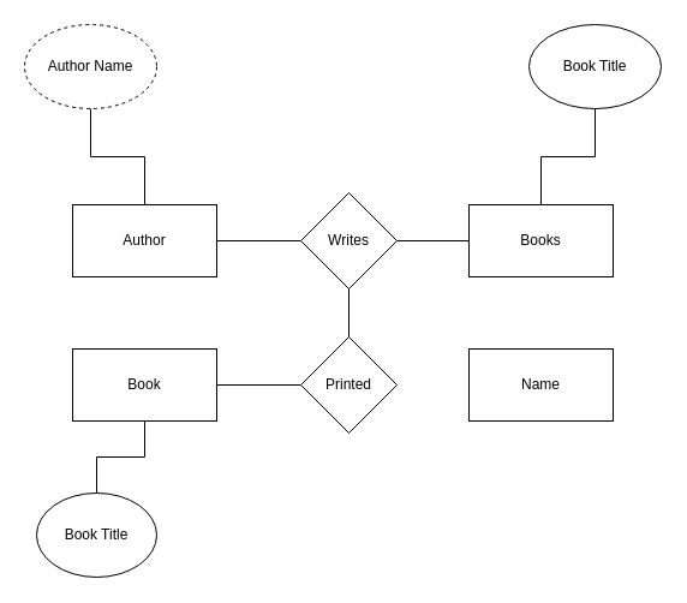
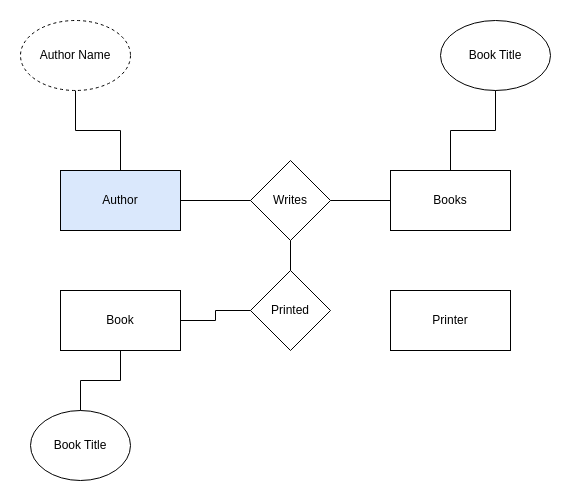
  <mxCell id="0" />
  <mxCell id="1" parent="0" />
  <mxCell id="2" value="" style="group" vertex="1" connectable="0" parent="1"><mxGeometry x="60" y="160" width="450" height="200" as="geometry" /></mxCell>
- <mxCell id="3" value="Author" style="rounded=0;whiteSpace=wrap;html=1;" vertex="1" parent="2"><mxGeometry y="10" width="120" height="60" as="geometry" /></mxCell>
+ <mxCell id="3" value="Author" style="rounded=0;whiteSpace=wrap;html=1;fillColor=#dae8fc;" vertex="1" parent="2"><mxGeometry y="10" width="120" height="60" as="geometry" /></mxCell>
  <mxCell id="4" value="Writes" style="rhombus;whiteSpace=wrap;html=1;" vertex="1" parent="2"><mxGeometry x="190" width="80" height="80" as="geometry" /></mxCell>
  <mxCell id="5" value="Books" style="rounded=0;whiteSpace=wrap;html=1;" vertex="1" parent="2"><mxGeometry x="330" y="10" width="120" height="60" as="geometry" /></mxCell>
  <mxCell id="6" value="Book" style="rounded=0;whiteSpace=wrap;html=1;" vertex="1" parent="2"><mxGeometry y="130" width="120" height="60" as="geometry" /></mxCell>
- <mxCell id="7" value="Printed" style="rhombus;whiteSpace=wrap;html=1;" vertex="1" parent="2"><mxGeometry x="190" y="120" width="80" height="80" as="geometry" /></mxCell>
- <mxCell id="8" value="Name" style="rounded=0;whiteSpace=wrap;html=1;" vertex="1" parent="2"><mxGeometry x="330" y="130" width="120" height="60" as="geometry" /></mxCell>
+ <mxCell id="7" value="Printed" style="rhombus;whiteSpace=wrap;html=1;" vertex="1" parent="2"><mxGeometry x="190" y="110" width="80" height="80" as="geometry" /></mxCell>
+ <mxCell id="8" value="Printer" style="rounded=0;whiteSpace=wrap;html=1;" vertex="1" parent="2"><mxGeometry x="330" y="130" width="120" height="60" as="geometry" /></mxCell>
  <mxCell id="9" style="edgeStyle=orthogonalEdgeStyle;rounded=0;orthogonalLoop=1;jettySize=auto;html=1;entryX=0;entryY=0.5;entryDx=0;entryDy=0;endArrow=none;endFill=0;" edge="1" parent="2" source="3" target="4"><mxGeometry relative="1" as="geometry" /></mxCell>
  <mxCell id="10" style="edgeStyle=orthogonalEdgeStyle;rounded=0;orthogonalLoop=1;jettySize=auto;html=1;entryX=0;entryY=0.5;entryDx=0;entryDy=0;endArrow=none;endFill=0;" edge="1" parent="2" source="4" target="5"><mxGeometry relative="1" as="geometry" /></mxCell>
  <mxCell id="11" style="edgeStyle=orthogonalEdgeStyle;rounded=0;orthogonalLoop=1;jettySize=auto;html=1;exitX=1;exitY=0.5;exitDx=0;exitDy=0;endArrow=none;endFill=0;" edge="1" parent="2" source="6" target="7"><mxGeometry relative="1" as="geometry" /></mxCell>
  <mxCell id="12" style="edgeStyle=orthogonalEdgeStyle;rounded=0;orthogonalLoop=1;jettySize=auto;html=1;endArrow=none;endFill=0;" edge="1" parent="2" source="7" target="4"><mxGeometry relative="1" as="geometry" /></mxCell>
  <mxCell id="13" value="Author Name" style="ellipse;whiteSpace=wrap;html=1;dashed=1;" vertex="1" parent="1"><mxGeometry x="20" y="20" width="110" height="70" as="geometry" /></mxCell>
  <mxCell id="14" style="edgeStyle=orthogonalEdgeStyle;rounded=0;orthogonalLoop=1;jettySize=auto;html=1;entryX=0.5;entryY=1;entryDx=0;entryDy=0;endArrow=none;endFill=0;" edge="1" parent="1" source="3" target="13"><mxGeometry relative="1" as="geometry" /></mxCell>
  <mxCell id="15" value="Book Title" style="ellipse;whiteSpace=wrap;html=1;" vertex="1" parent="1"><mxGeometry x="440" y="20" width="110" height="70" as="geometry" /></mxCell>
  <mxCell id="16" style="edgeStyle=orthogonalEdgeStyle;rounded=0;orthogonalLoop=1;jettySize=auto;html=1;entryX=0.5;entryY=1;entryDx=0;entryDy=0;endArrow=none;endFill=0;" edge="1" parent="1" source="5" target="15"><mxGeometry relative="1" as="geometry" /></mxCell>
  <mxCell id="17" value="Book Title" style="ellipse;whiteSpace=wrap;html=1;" vertex="1" parent="1"><mxGeometry x="30" y="410" width="100" height="70" as="geometry" /></mxCell>
  <mxCell id="18" style="edgeStyle=orthogonalEdgeStyle;rounded=0;orthogonalLoop=1;jettySize=auto;html=1;exitX=0.5;exitY=1;exitDx=0;exitDy=0;endArrow=none;endFill=0;" edge="1" parent="1" source="6" target="17"><mxGeometry relative="1" as="geometry" /></mxCell>
